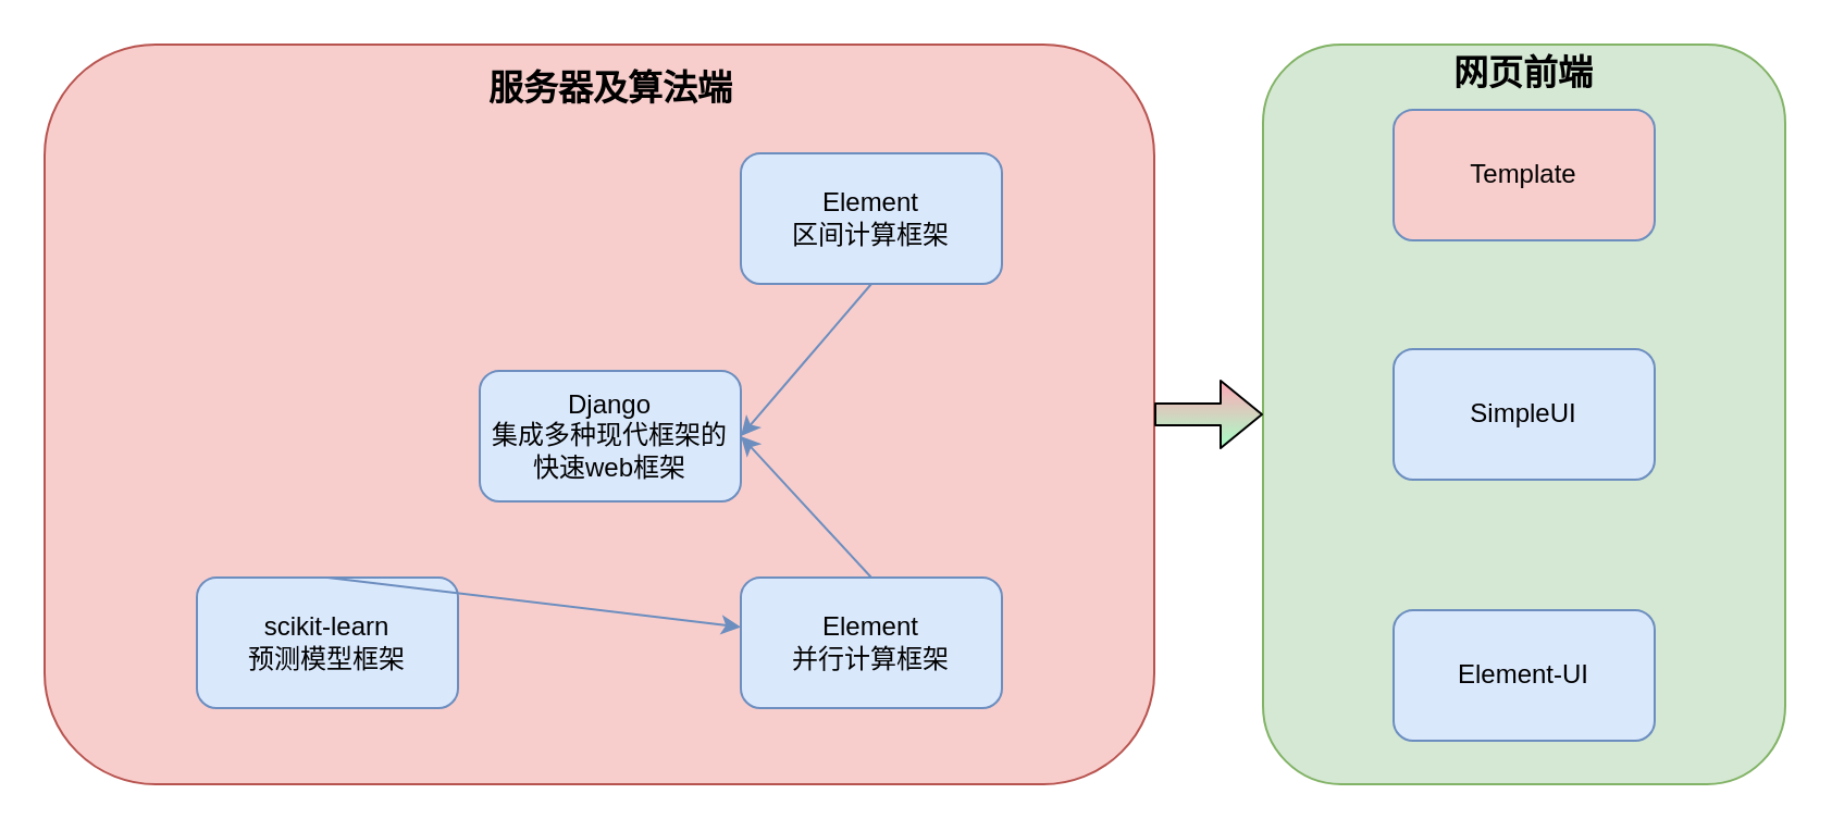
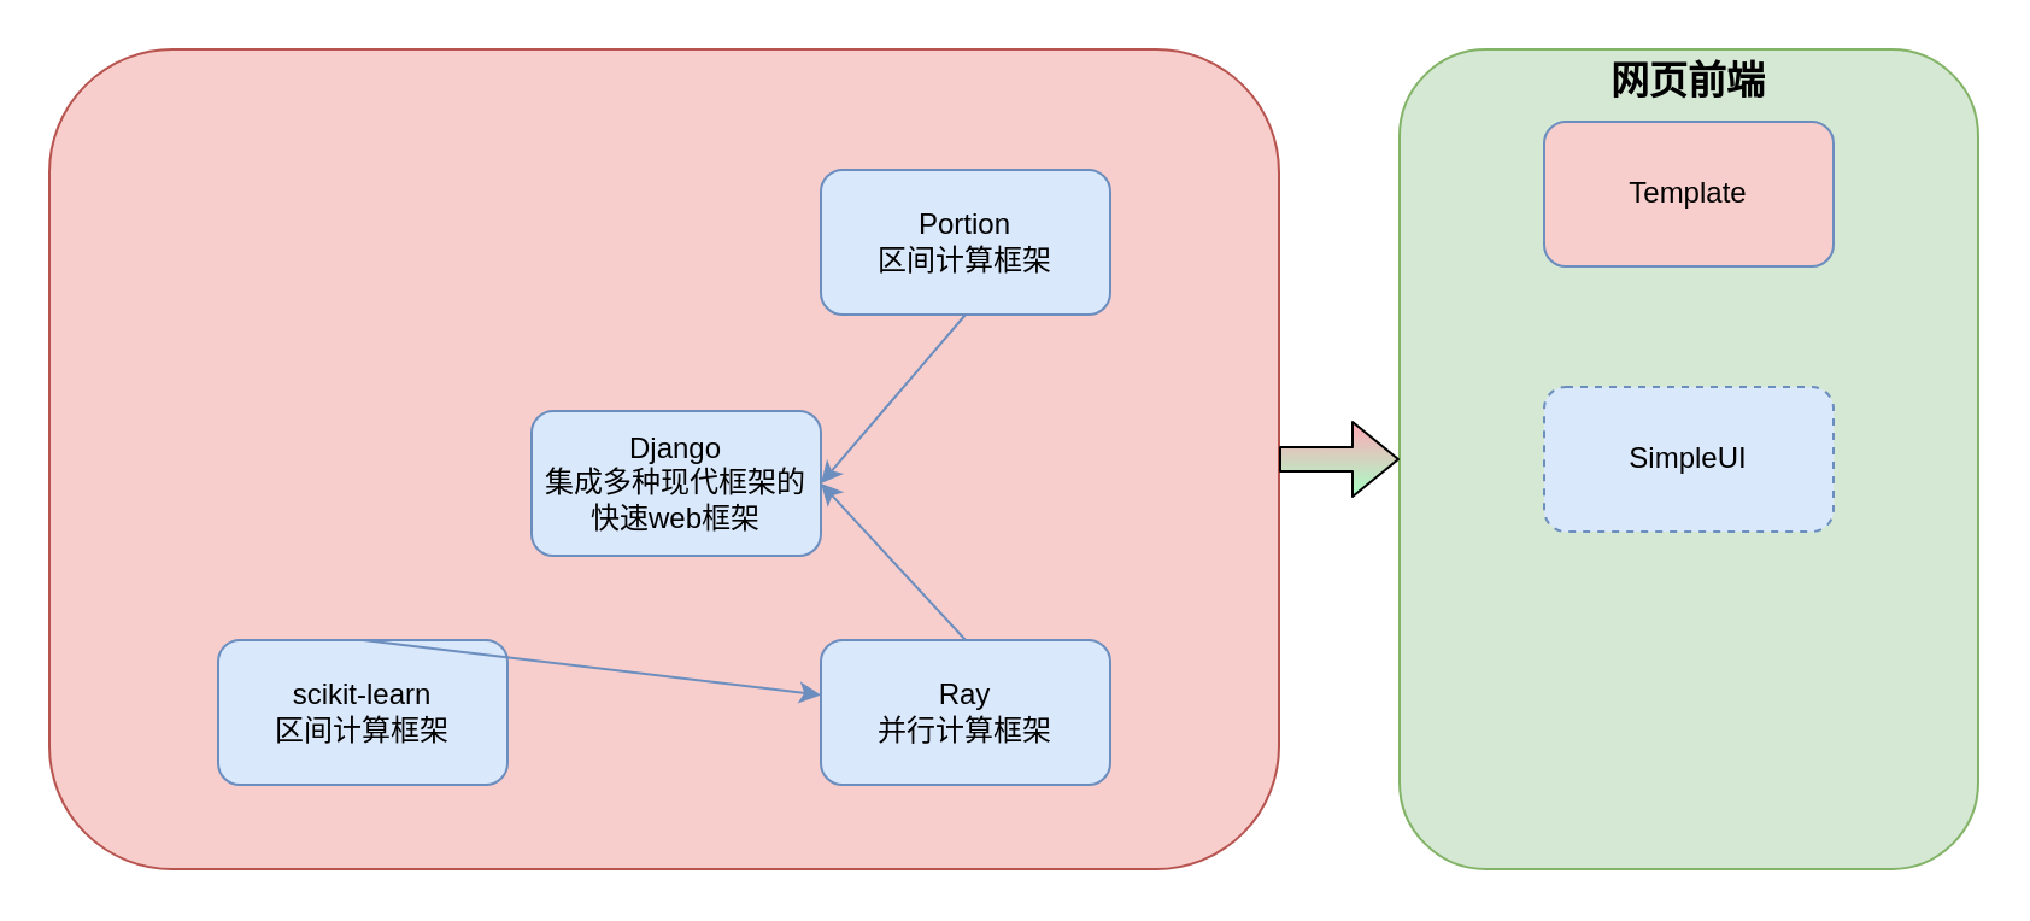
  <mxCell id="0" />
  <mxCell id="1" parent="0" />
  <mxCell id="2" value="" style="rounded=1;whiteSpace=wrap;html=1;fillColor=#d5e8d4;strokeColor=#82b366;" vertex="1" parent="1"><mxGeometry x="580" y="20" width="240" height="340" as="geometry" /></mxCell>
  <mxCell id="3" value="" style="rounded=1;whiteSpace=wrap;html=1;fillColor=#f8cecc;strokeColor=#b85450;" vertex="1" parent="1"><mxGeometry x="20" y="20" width="510" height="340" as="geometry" /></mxCell>
  <mxCell id="4" value="Template" style="rounded=1;whiteSpace=wrap;html=1;fillColor=#f8cecc;strokeColor=#6c8ebf;" vertex="1" parent="1"><mxGeometry x="640" y="50" width="120" height="60" as="geometry" /></mxCell>
- <mxCell id="5" value="Element-UI" style="rounded=1;whiteSpace=wrap;html=1;fillColor=#dae8fc;strokeColor=#6c8ebf;" vertex="1" parent="1"><mxGeometry x="640" y="280" width="120" height="60" as="geometry" /></mxCell>
- <mxCell id="6" value="SimpleUI" style="rounded=1;whiteSpace=wrap;html=1;fillColor=#dae8fc;strokeColor=#6c8ebf;" vertex="1" parent="1"><mxGeometry x="640" y="160" width="120" height="60" as="geometry" /></mxCell>
+ <mxCell id="6" value="SimpleUI" style="rounded=1;whiteSpace=wrap;html=1;fillColor=#dae8fc;strokeColor=#6c8ebf;dashed=1;" vertex="1" parent="1"><mxGeometry x="640" y="160" width="120" height="60" as="geometry" /></mxCell>
  <mxCell id="7" value="Django&lt;br&gt;集成多种现代框架的快速web框架" style="rounded=1;whiteSpace=wrap;html=1;fillColor=#dae8fc;strokeColor=#6c8ebf;" vertex="1" parent="1"><mxGeometry x="220" y="170" width="120" height="60" as="geometry" /></mxCell>
- <mxCell id="8" value="Element&lt;br&gt;并行计算框架" style="rounded=1;whiteSpace=wrap;html=1;fillColor=#dae8fc;strokeColor=#6c8ebf;" vertex="1" parent="1"><mxGeometry x="340" y="265" width="120" height="60" as="geometry" /></mxCell>
- <mxCell id="9" value="Element&lt;br&gt;区间计算框架" style="rounded=1;whiteSpace=wrap;html=1;fillColor=#dae8fc;strokeColor=#6c8ebf;" vertex="1" parent="1"><mxGeometry x="340" y="70" width="120" height="60" as="geometry" /></mxCell>
- <mxCell id="10" value="scikit-learn&lt;br&gt;预测模型框架" style="rounded=1;whiteSpace=wrap;html=1;fillColor=#dae8fc;strokeColor=#6c8ebf;" vertex="1" parent="1"><mxGeometry x="90" y="265" width="120" height="60" as="geometry" /></mxCell>
+ <mxCell id="8" value="Ray&lt;br&gt;并行计算框架" style="rounded=1;whiteSpace=wrap;html=1;fillColor=#dae8fc;strokeColor=#6c8ebf;" vertex="1" parent="1"><mxGeometry x="340" y="265" width="120" height="60" as="geometry" /></mxCell>
+ <mxCell id="9" value="Portion&lt;br&gt;区间计算框架" style="rounded=1;whiteSpace=wrap;html=1;fillColor=#dae8fc;strokeColor=#6c8ebf;" vertex="1" parent="1"><mxGeometry x="340" y="70" width="120" height="60" as="geometry" /></mxCell>
+ <mxCell id="10" value="scikit-learn&lt;br&gt;区间计算框架" style="rounded=1;whiteSpace=wrap;html=1;fillColor=#dae8fc;strokeColor=#6c8ebf;" vertex="1" parent="1"><mxGeometry x="90" y="265" width="120" height="60" as="geometry" /></mxCell>
  <mxCell id="11" value="" style="shape=flexArrow;endArrow=classic;html=1;rounded=1;entryX=0;entryY=0.5;entryDx=0;entryDy=0;exitX=1;exitY=0.5;exitDx=0;exitDy=0;fillColor=#FFA8B7;gradientColor=#A6FFC6;" edge="1" parent="1" source="3" target="2"><mxGeometry width="50" height="50" relative="1" as="geometry"><mxPoint x="540" y="195" as="sourcePoint" /><mxPoint x="490" y="145" as="targetPoint" /></mxGeometry></mxCell>
- <mxCell id="12" value="服务器及算法端" style="text;html=1;strokeColor=none;fillColor=none;align=center;verticalAlign=middle;whiteSpace=wrap;rounded=0;fontStyle=1;strokeWidth=3;fontSize=16;" vertex="1" parent="1"><mxGeometry x="203.75" y="25" width="152.5" height="30" as="geometry" /></mxCell>
  <mxCell id="13" value="网页前端" style="text;html=1;strokeColor=none;fillColor=none;align=center;verticalAlign=middle;whiteSpace=wrap;rounded=0;fontStyle=1;strokeWidth=3;fontSize=16;" vertex="1" parent="1"><mxGeometry x="660" y="20" width="80" height="25" as="geometry" /></mxCell>
  <mxCell id="14" value="" style="endArrow=classic;html=1;rounded=0;exitX=0.5;exitY=1;exitDx=0;exitDy=0;entryX=1;entryY=0.5;entryDx=0;entryDy=0;fillColor=#dae8fc;strokeColor=#6c8ebf;" edge="1" parent="1" source="9" target="7"><mxGeometry width="50" height="50" relative="1" as="geometry"><mxPoint x="440" y="185" as="sourcePoint" /><mxPoint x="490" y="135" as="targetPoint" /><Array as="points"><mxPoint x="370" y="165" /></Array></mxGeometry></mxCell>
  <mxCell id="15" value="" style="endArrow=classic;html=1;rounded=0;exitX=0.5;exitY=0;exitDx=0;exitDy=0;entryX=1;entryY=0.5;entryDx=0;entryDy=0;fillColor=#dae8fc;strokeColor=#6c8ebf;" edge="1" parent="1" source="8" target="7"><mxGeometry width="50" height="50" relative="1" as="geometry"><mxPoint x="410" y="140" as="sourcePoint" /><mxPoint x="350" y="210" as="targetPoint" /><Array as="points" /></mxGeometry></mxCell>
  <mxCell id="16" value="" style="endArrow=classic;html=1;rounded=0;exitX=0.5;exitY=0;exitDx=0;exitDy=0;fillColor=#dae8fc;strokeColor=#6c8ebf;" edge="1" parent="1" source="10" target="8"><mxGeometry width="50" height="50" relative="1" as="geometry"><mxPoint x="440" y="185" as="sourcePoint" /><mxPoint x="490" y="135" as="targetPoint" /></mxGeometry></mxCell>
